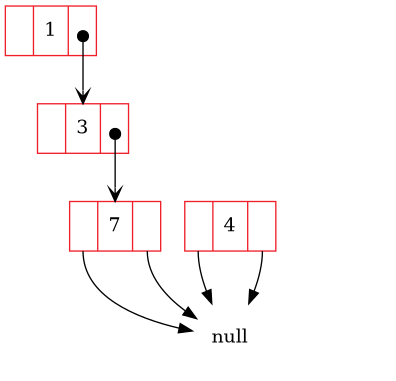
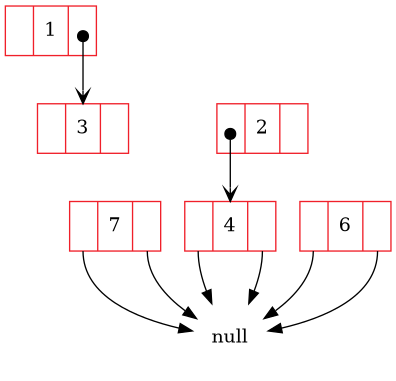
  digraph {
    node [color="#f0202a" shape=record]
    edge [tailport=left]
    n1 [label="<left> | <data> 1 | <right>  "]
    n2 [label="<left> | <data> 3 | <right>  "]
+   n3 [label="<left> | <data> 2 | <right>  "]
    n4 [label="<left> | <data> 4 | <right>  "]
    n5 [label="<left> | <data> 7 | <right>  "]
    null [color=white shape=circle]
+   n7 [label="<left> | <data> 6 | <right>  "]
    n1 -> n2 [arrowhead=vee arrowtail=dot color=black dir=both headport=data tailclip=false tailport="right:data"]
-   n2 -> n5 [arrowhead=vee arrowtail=dot color=black dir=both headport=data tailclip=false tailport="right:data"]
+   n3 -> n4 [arrowhead=vee arrowtail=dot color=black dir=both headport=data tailclip=false tailport="left:data"]
    n4 -> null
    n4 -> null [tailport=right]
    n5 -> null
    n5 -> null [tailport=right]
+   n7 -> null
+   n7 -> null [tailport=right]
  }
